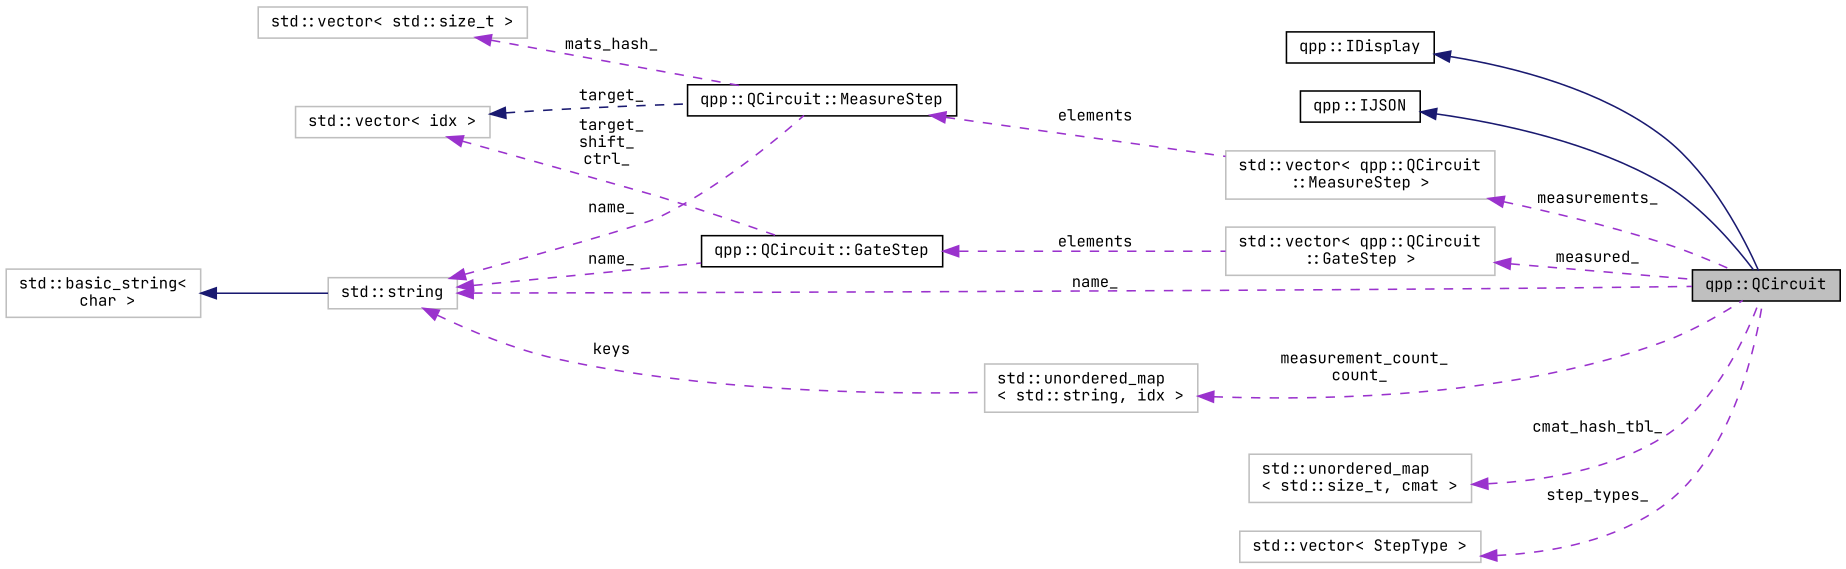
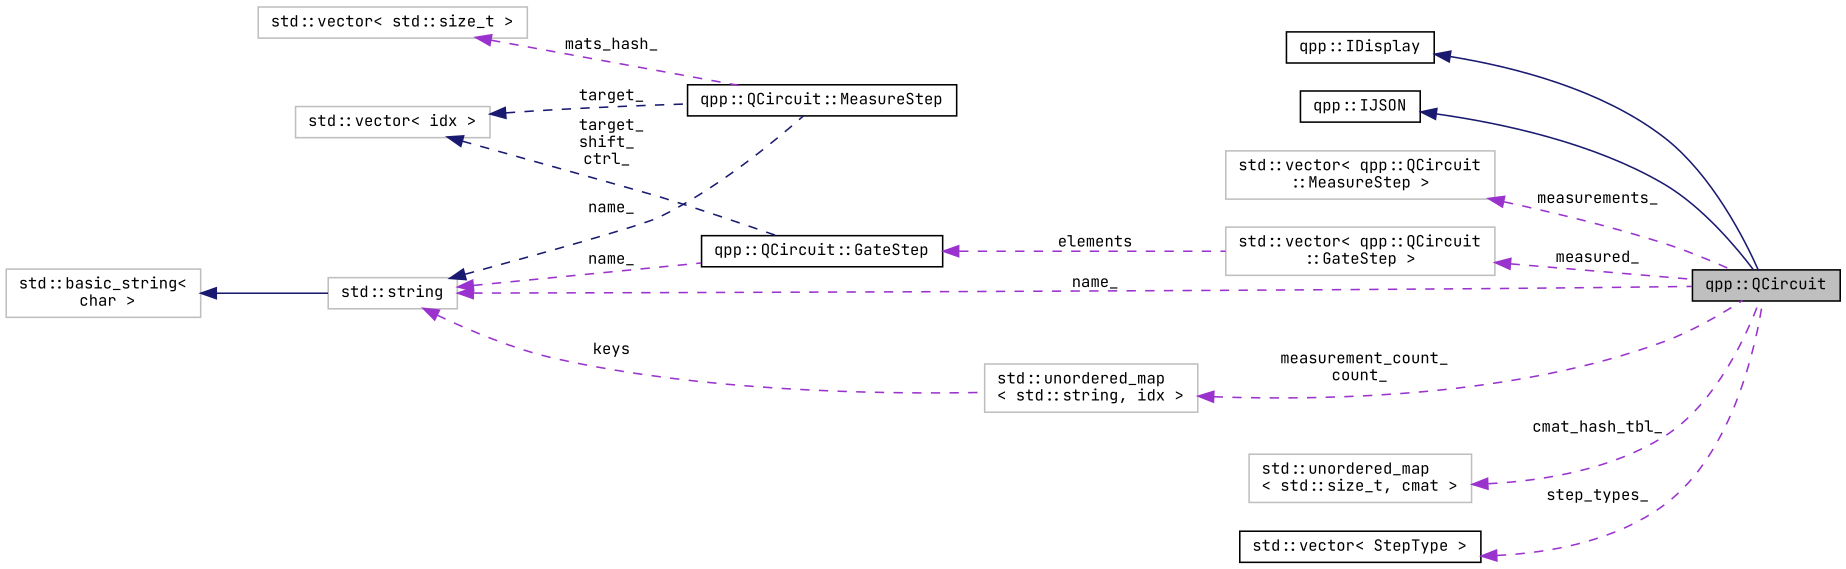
  digraph {
    fontname="JetBrains Mono"
    rankdir=LR
    node [color=grey75 fillcolor=white fontname="JetBrains Mono" fontsize=10 shape=record style=filled]
    edge [color=darkorchid3 dir=back fontname="JetBrains Mono" fontsize=10 labelfontname=Helvetica labelfontsize=10 style=dashed]
    n1 [color=black fillcolor=grey75 fontcolor=black height=0.2 label="qpp::QCircuit" width=0.4]
    n2 [color=black height=0.2 label="qpp::IDisplay" width=0.4]
    n3 [color=black height=0.2 label="qpp::IJSON" width=0.4]
    n4 [height=0.2 label="std::unordered_map\l\< std::string, idx \>" width=0.4]
    n5 [height=0.2 label="std::string" width=0.4]
    n6 [color=black height=0.2 label="qpp::QCircuit::MeasureStep" width=0.4]
    n7 [color=black height=0.2 label="qpp::QCircuit::GateStep" width=0.4]
    n8 [height=0.2 label="std::vector\< qpp::QCircuit\l::MeasureStep \>" width=0.4]
    n9 [height=0.2 label="std::vector\< qpp::QCircuit\l::GateStep \>" width=0.4]
    n10 [height=0.2 label="std::basic_string\<\l char \>" width=0.4]
    n11 [height=0.2 label="std::vector\< std::size_t \>" width=0.4]
    n12 [height=0.2 label="std::vector\< idx \>" width=0.4]
    n13 [height=0.2 label="std::unordered_map\l\< std::size_t, cmat \>" width=0.4]
-   n14 [height=0.2 label="std::vector\< StepType \>" width=0.4]
+   n14 [color=black height=0.2 label="std::vector\< StepType \>" width=0.4]
    n2 -> n1 [color=midnightblue style=solid]
    n3 -> n1 [color=midnightblue style=solid]
    n4 -> n1 [label=" measurement_count_\ncount_"]
    n5 -> n1 [label=" name_"]
    n5 -> n4 [label=" keys"]
-   n5 -> n6 [label=" name_"]
+   n5 -> n6 [color=midnightblue label=" name_"]
    n5 -> n7 [label=" name_"]
-   n6 -> n8 [label=" elements"]
    n7 -> n9 [label=" elements"]
    n8 -> n1 [label=" measurements_"]
    n9 -> n1 [label=" measured_"]
    n10 -> n5 [color=midnightblue style=solid]
    n11 -> n6 [label=" mats_hash_"]
    n12 -> n6 [color=midnightblue label=" target_"]
-   n12 -> n7 [label=" target_\nshift_\nctrl_"]
+   n12 -> n7 [color=midnightblue label=" target_\nshift_\nctrl_"]
    n13 -> n1 [label=" cmat_hash_tbl_"]
    n14 -> n1 [label=" step_types_"]
  }
